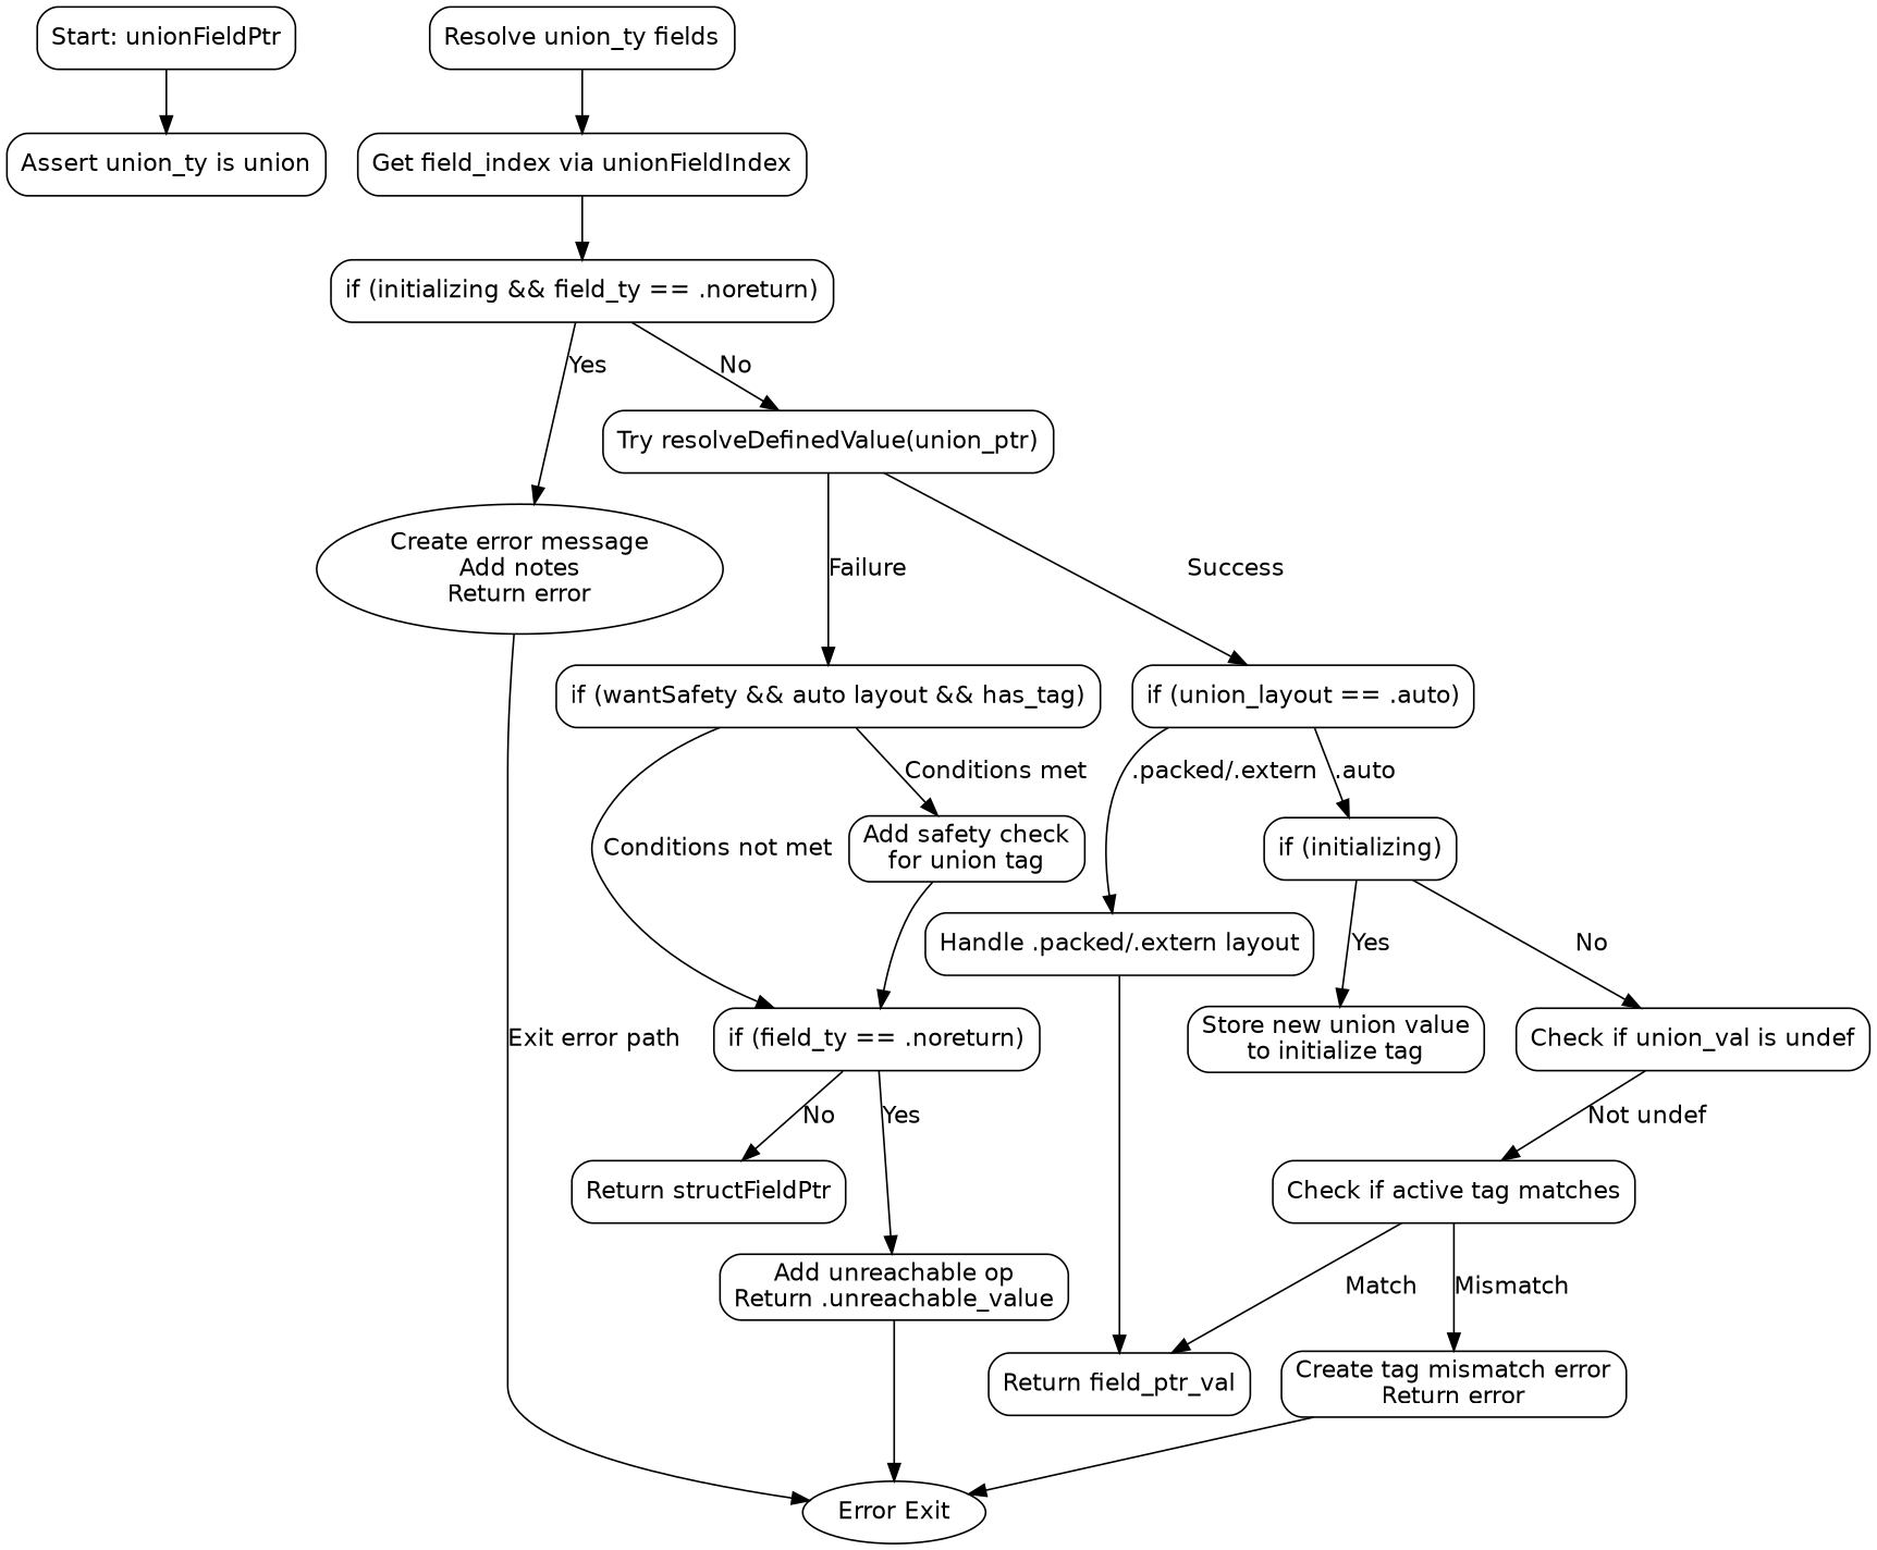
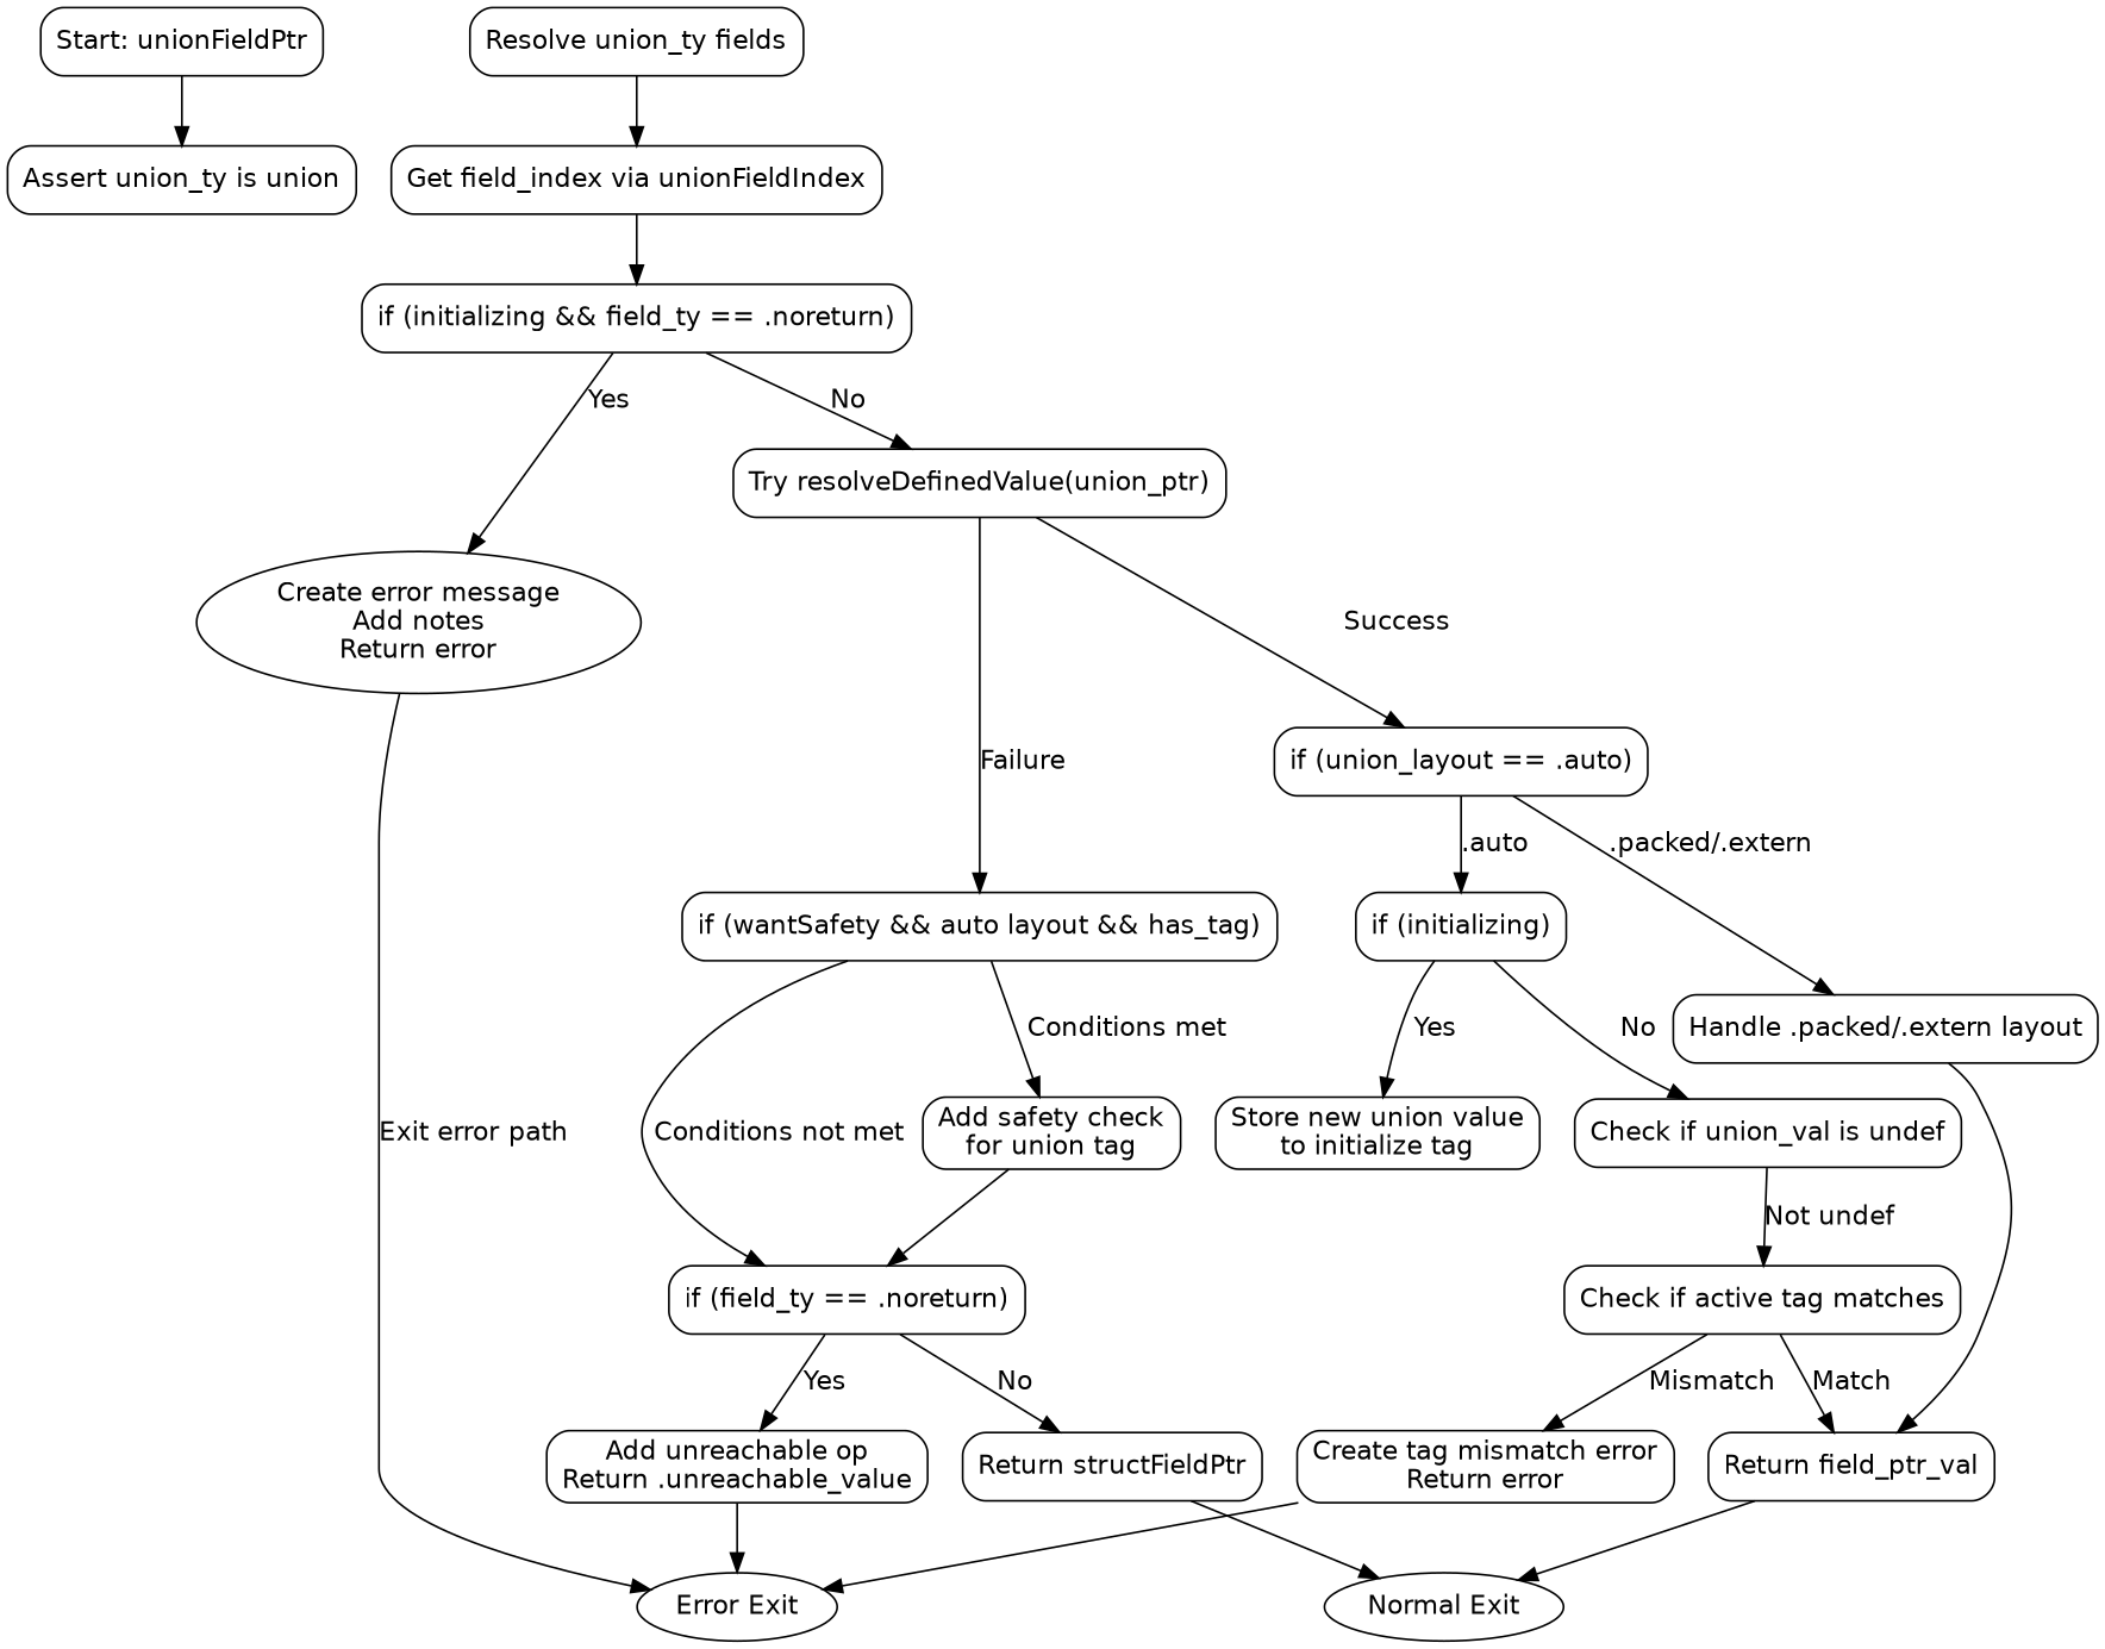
  digraph {
    fontname="DejaVu Sans"
    node [fontname="DejaVu Sans" shape=rectangle style=rounded]
    edge [fontname="DejaVu Sans"]
    n1 [label="Start: unionFieldPtr"]
    n2 [label="Assert union_ty is union"]
    n3 [label="Resolve union_ty fields"]
    n4 [label="Get field_index via unionFieldIndex"]
    n5 [label="if (initializing && field_ty == .noreturn)"]
    n6 [label="Create error message\nAdd notes\nReturn error" shape=ellipse]
    n7 [label="Try resolveDefinedValue(union_ptr)"]
    n8 [label="Error Exit" shape=oval]
    n9 [label="if (union_layout == .auto)"]
    n10 [label="if (wantSafety && auto layout && has_tag)"]
    n11 [label="if (initializing)"]
    n12 [label="Handle .packed/.extern layout"]
    n13 [label="Add safety check\nfor union tag"]
    n14 [label="if (field_ty == .noreturn)"]
    n15 [label="Store new union value\nto initialize tag"]
    n16 [label="Check if union_val is undef"]
    n17 [label="Return field_ptr_val"]
    n18 [label="Check if active tag matches"]
    n19 [label="Create tag mismatch error\nReturn error"]
+   n20 [label="Normal Exit" shape=oval]
    n21 [label="Add unreachable op\nReturn .unreachable_value"]
    n22 [label="Return structFieldPtr"]
    n1 -> n2
    n3 -> n4
    n4 -> n5
    n5 -> n6 [label=Yes]
    n5 -> n7 [label=No]
    n6 -> n8 [label="Exit error path"]
    n7 -> n9 [label=Success]
    n7 -> n10 [label=Failure]
    n9 -> n11 [label=".auto"]
    n9 -> n12 [label=".packed/.extern"]
    n10 -> n13 [label="Conditions met"]
    n10 -> n14 [label="Conditions not met"]
    n11 -> n15 [label=Yes]
    n11 -> n16 [label=No]
    n12 -> n17
    n13 -> n14
    n14 -> n21 [label=Yes]
    n14 -> n22 [label=No]
    n16 -> n18 [label="Not undef"]
+   n17 -> n20
    n18 -> n17 [label=Match]
    n18 -> n19 [label=Mismatch]
    n19 -> n8
    n21 -> n8
+   n22 -> n20
  }
